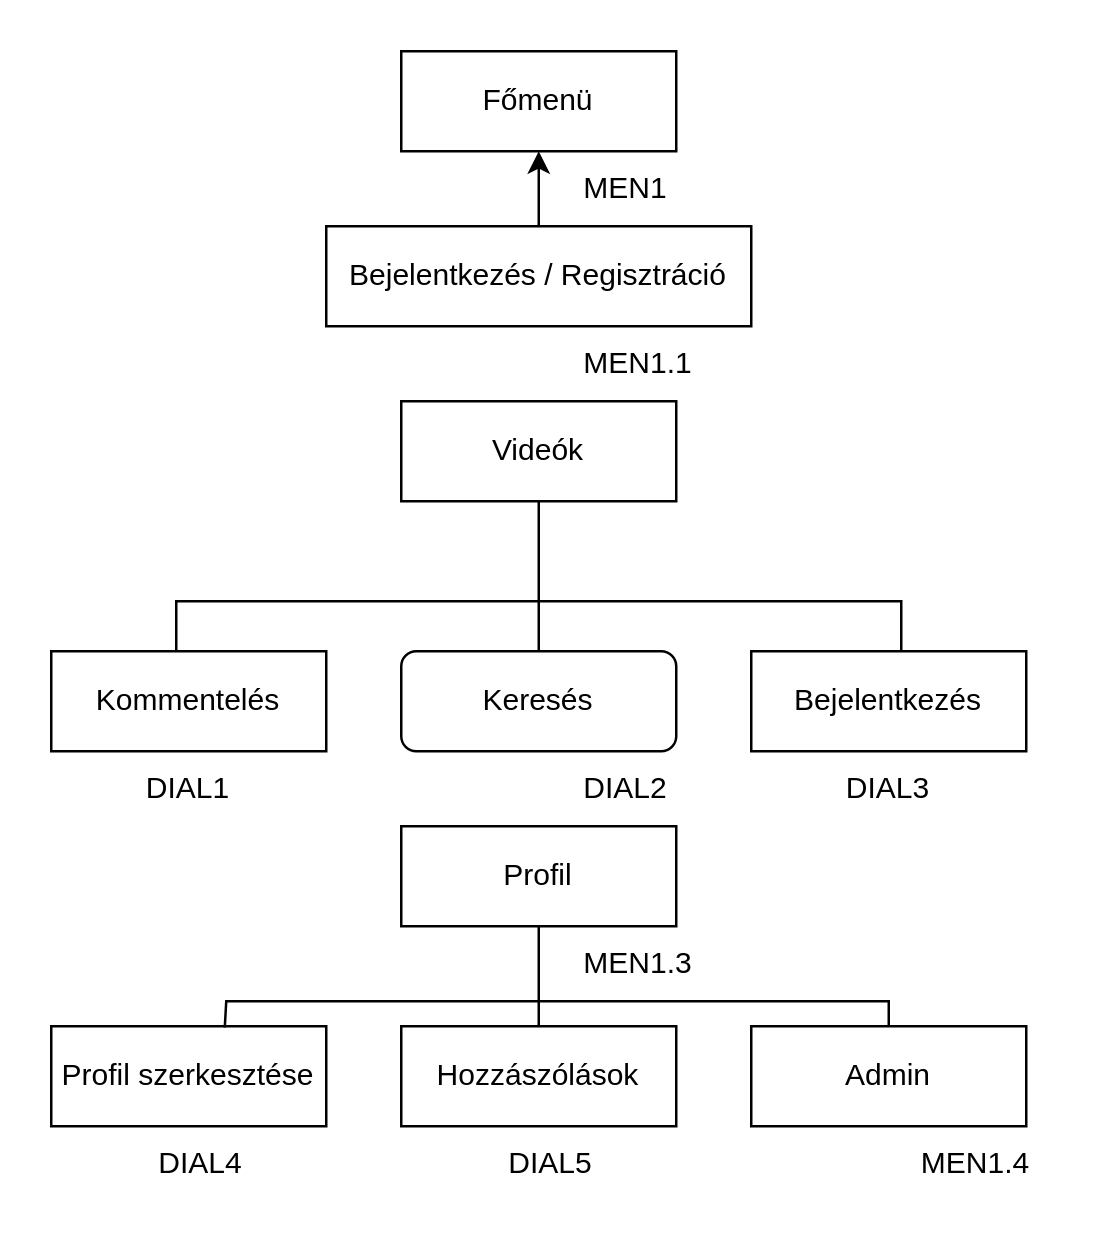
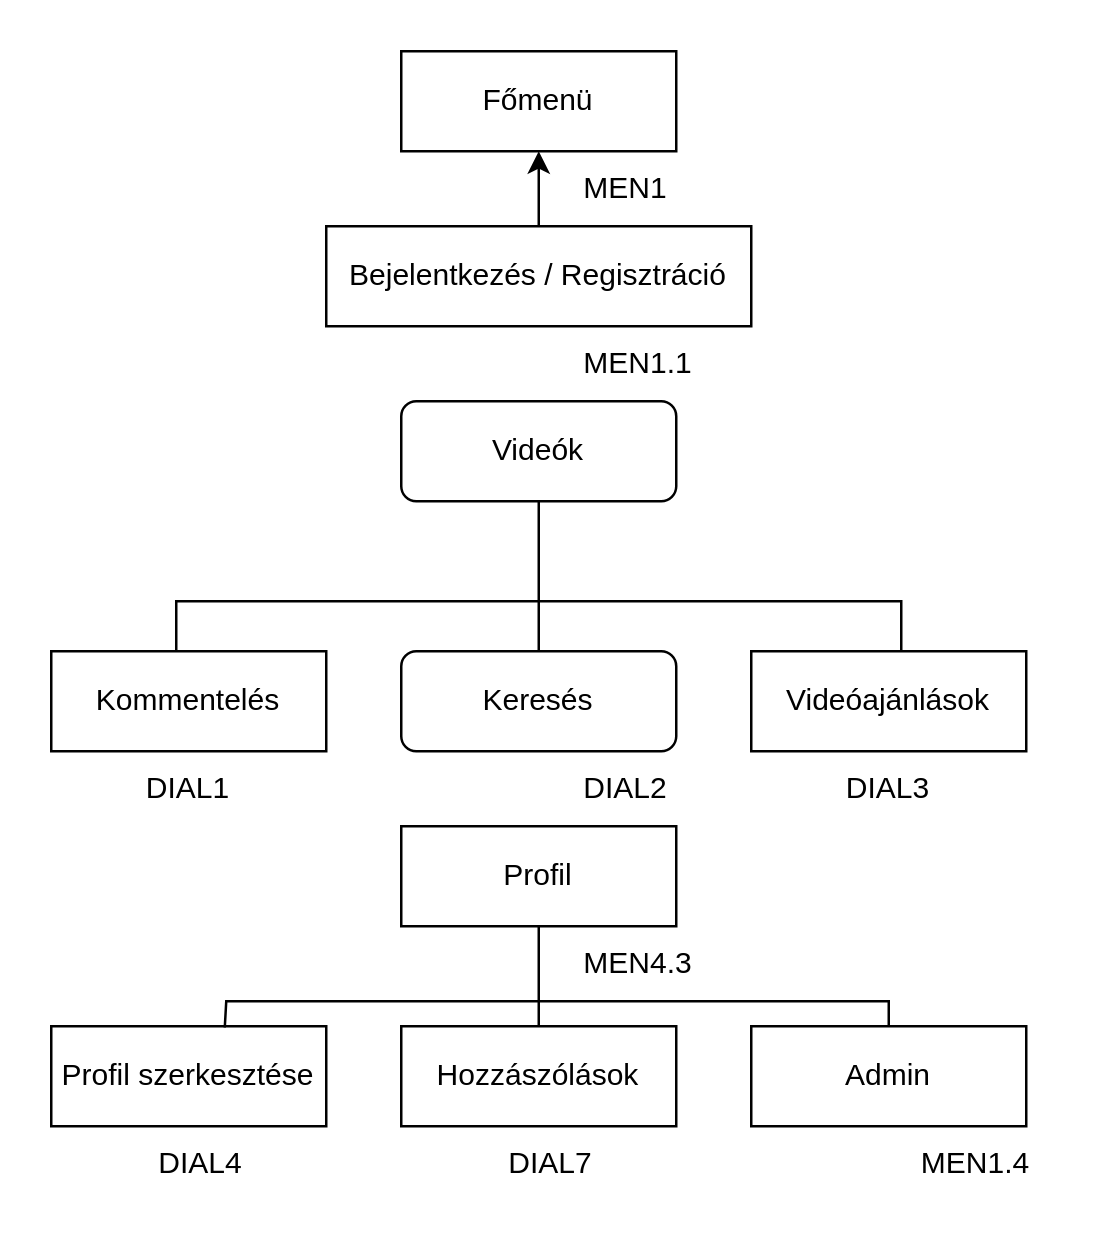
  <mxCell id="0" />
  <mxCell id="1" parent="0" />
  <mxCell id="2" value="Főmenü" style="rounded=0;whiteSpace=wrap;html=1;" parent="1" vertex="1"><mxGeometry x="160" width="110" height="40" as="geometry" y="20" /></mxCell>
  <mxCell id="3" value="Bejelentkezés / Regisztráció" style="rounded=0;whiteSpace=wrap;html=1;" parent="1" vertex="1"><mxGeometry x="130" y="90" width="170" height="40" as="geometry" /></mxCell>
- <mxCell id="4" value="Videók" style="rounded=0;whiteSpace=wrap;html=1;" parent="1" vertex="1"><mxGeometry x="160" y="160" width="110" height="40" as="geometry" /></mxCell>
+ <mxCell id="4" value="Videók" style="whiteSpace=wrap;html=1;rounded=1;" parent="1" vertex="1"><mxGeometry x="160" y="160" width="110" height="40" as="geometry" /></mxCell>
  <mxCell id="5" value="Keresés" style="whiteSpace=wrap;html=1;rounded=1;" parent="1" vertex="1"><mxGeometry x="160" y="260" width="110" height="40" as="geometry" /></mxCell>
  <mxCell id="6" value="Kommentelés" style="rounded=0;whiteSpace=wrap;html=1;" parent="1" vertex="1"><mxGeometry x="20" y="260" width="110" height="40" as="geometry" /></mxCell>
- <mxCell id="7" value="Bejelentkezés" style="rounded=0;whiteSpace=wrap;html=1;" parent="1" vertex="1"><mxGeometry x="300" y="260" width="110" height="40" as="geometry" /></mxCell>
+ <mxCell id="7" value="Videóajánlások" style="rounded=0;whiteSpace=wrap;html=1;" parent="1" vertex="1"><mxGeometry x="300" y="260" width="110" height="40" as="geometry" /></mxCell>
  <mxCell id="8" value="Profil" style="rounded=0;whiteSpace=wrap;html=1;" parent="1" vertex="1"><mxGeometry x="160" y="330" width="110" height="40" as="geometry" /></mxCell>
  <mxCell id="9" value="Admin" style="rounded=0;whiteSpace=wrap;html=1;" parent="1" vertex="1"><mxGeometry x="300" y="410" width="110" height="40" as="geometry" /></mxCell>
  <mxCell id="10" value="Hozzászólások" style="rounded=0;whiteSpace=wrap;html=1;" parent="1" vertex="1"><mxGeometry x="160" y="410" width="110" height="40" as="geometry" /></mxCell>
  <mxCell id="11" value="Profil szerkesztése" style="rounded=0;whiteSpace=wrap;html=1;" parent="1" vertex="1"><mxGeometry x="20" y="410" width="110" height="40" as="geometry" /></mxCell>
  <mxCell id="12" value="" style="endArrow=classic;html=1;rounded=0;entryX=0.5;entryY=1;entryDx=0;entryDy=0;exitX=0.5;exitY=0;exitDx=0;exitDy=0;" parent="1" source="3" target="2" edge="1"><mxGeometry width="50" height="50" relative="1" as="geometry"><mxPoint x="260" y="230" as="sourcePoint" /><mxPoint x="310" y="180" as="targetPoint" /></mxGeometry></mxCell>
  <mxCell id="13" value="" style="endArrow=none;html=1;rounded=0;entryX=0.5;entryY=1;entryDx=0;entryDy=0;exitX=0.5;exitY=0;exitDx=0;exitDy=0;" parent="1" source="5" target="4" edge="1"><mxGeometry width="50" height="50" relative="1" as="geometry"><mxPoint x="260" y="230" as="sourcePoint" /><mxPoint x="310" y="180" as="targetPoint" /></mxGeometry></mxCell>
  <mxCell id="14" value="" style="endArrow=none;html=1;rounded=0;" parent="1" edge="1"><mxGeometry width="50" height="50" relative="1" as="geometry"><mxPoint x="70" y="260" as="sourcePoint" /><mxPoint x="360" y="260" as="targetPoint" /><Array as="points"><mxPoint x="70" y="240" /><mxPoint x="360" y="240" /></Array></mxGeometry></mxCell>
  <mxCell id="15" value="" style="endArrow=none;html=1;rounded=0;exitX=0.5;exitY=0;exitDx=0;exitDy=0;entryX=0.5;entryY=1;entryDx=0;entryDy=0;" parent="1" source="10" target="8" edge="1"><mxGeometry width="50" height="50" relative="1" as="geometry"><mxPoint x="260" y="320" as="sourcePoint" /><mxPoint x="310" y="270" as="targetPoint" /></mxGeometry></mxCell>
  <mxCell id="16" value="" style="endArrow=none;html=1;rounded=0;entryX=0.5;entryY=0;entryDx=0;entryDy=0;exitX=0.631;exitY=0.013;exitDx=0;exitDy=0;exitPerimeter=0;" parent="1" source="11" target="9" edge="1"><mxGeometry width="50" height="50" relative="1" as="geometry"><mxPoint x="75" y="400" as="sourcePoint" /><mxPoint x="310" y="350" as="targetPoint" /><Array as="points"><mxPoint x="90" y="400" /><mxPoint x="355" y="400" /></Array></mxGeometry></mxCell>
  <mxCell id="17" value="MEN1" style="text;html=1;strokeColor=none;fillColor=none;align=center;verticalAlign=middle;whiteSpace=wrap;rounded=0;" parent="1" vertex="1"><mxGeometry x="220" y="60" width="60" height="30" as="geometry" /></mxCell>
  <mxCell id="18" value="MEN1.1" style="text;html=1;strokeColor=none;fillColor=none;align=center;verticalAlign=middle;whiteSpace=wrap;rounded=0;" parent="1" vertex="1"><mxGeometry x="225" y="130" width="60" height="30" as="geometry" /></mxCell>
  <mxCell id="19" value="DIAL1" style="text;html=1;strokeColor=none;fillColor=none;align=center;verticalAlign=middle;whiteSpace=wrap;rounded=0;" vertex="1" parent="1"><mxGeometry x="45" y="300" width="60" height="30" as="geometry" /></mxCell>
  <mxCell id="20" value="DIAL2" style="text;html=1;strokeColor=none;fillColor=none;align=center;verticalAlign=middle;whiteSpace=wrap;rounded=0;" vertex="1" parent="1"><mxGeometry x="220" y="300" width="60" height="30" as="geometry" /></mxCell>
  <mxCell id="21" value="DIAL3" style="text;html=1;strokeColor=none;fillColor=none;align=center;verticalAlign=middle;whiteSpace=wrap;rounded=0;" vertex="1" parent="1"><mxGeometry x="325" y="300" width="60" height="30" as="geometry" /></mxCell>
- <mxCell id="22" value="MEN1.3" style="text;html=1;strokeColor=none;fillColor=none;align=center;verticalAlign=middle;whiteSpace=wrap;rounded=0;" vertex="1" parent="1"><mxGeometry x="225" y="370" width="60" height="30" as="geometry" /></mxCell>
+ <mxCell id="22" value="MEN4.3" style="text;html=1;strokeColor=none;fillColor=none;align=center;verticalAlign=middle;whiteSpace=wrap;rounded=0;" vertex="1" parent="1"><mxGeometry x="225" y="370" width="60" height="30" as="geometry" /></mxCell>
  <mxCell id="23" value="MEN1.4" style="text;html=1;strokeColor=none;fillColor=none;align=center;verticalAlign=middle;whiteSpace=wrap;rounded=0;" vertex="1" parent="1"><mxGeometry x="360" y="450" width="60" height="30" as="geometry" /></mxCell>
  <mxCell id="24" value="DIAL4" style="text;html=1;strokeColor=none;fillColor=none;align=center;verticalAlign=middle;whiteSpace=wrap;rounded=0;" vertex="1" parent="1"><mxGeometry x="50" y="450" width="60" height="30" as="geometry" /></mxCell>
- <mxCell id="25" value="DIAL5" style="text;html=1;strokeColor=none;fillColor=none;align=center;verticalAlign=middle;whiteSpace=wrap;rounded=0;" vertex="1" parent="1"><mxGeometry x="190" y="450" width="60" height="30" as="geometry" /></mxCell>
+ <mxCell id="25" value="DIAL7" style="text;html=1;strokeColor=none;fillColor=none;align=center;verticalAlign=middle;whiteSpace=wrap;rounded=0;" vertex="1" parent="1"><mxGeometry x="190" y="450" width="60" height="30" as="geometry" /></mxCell>
